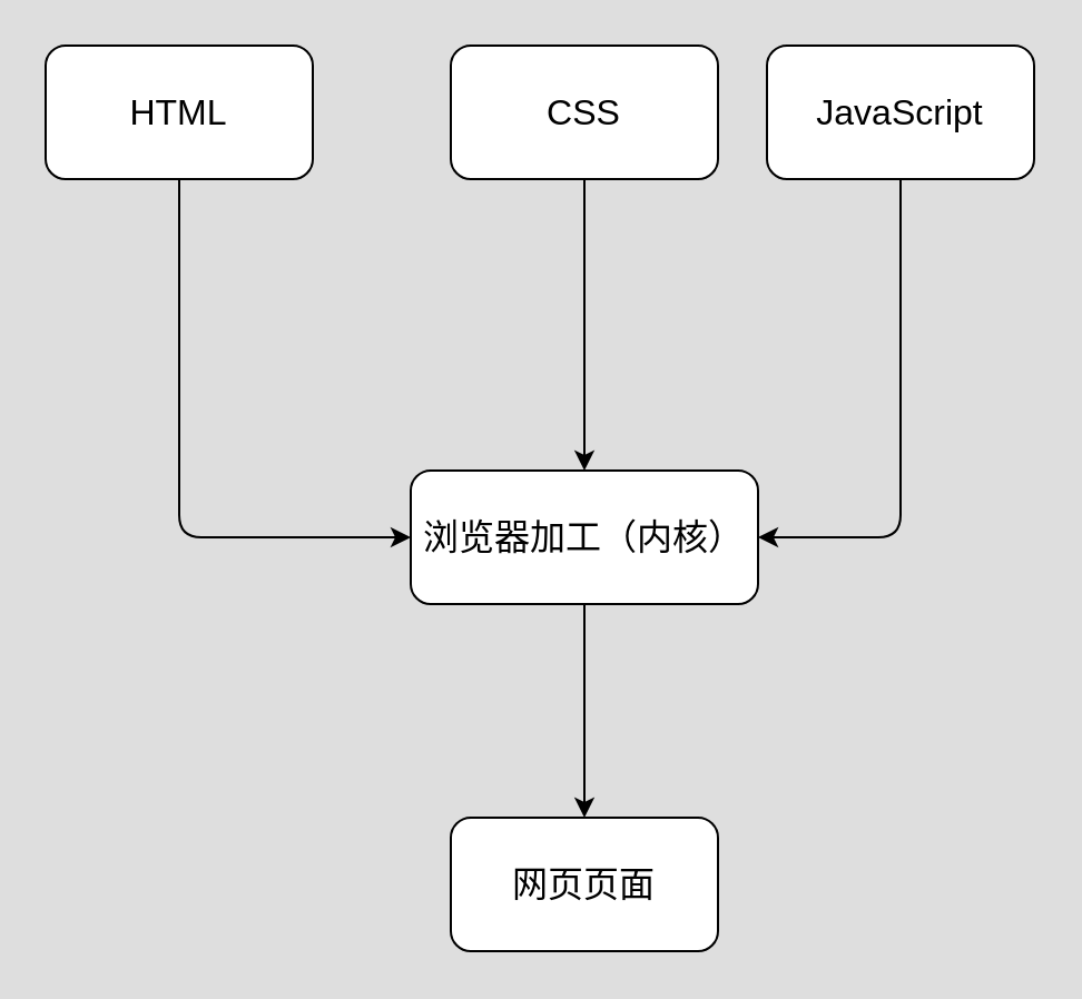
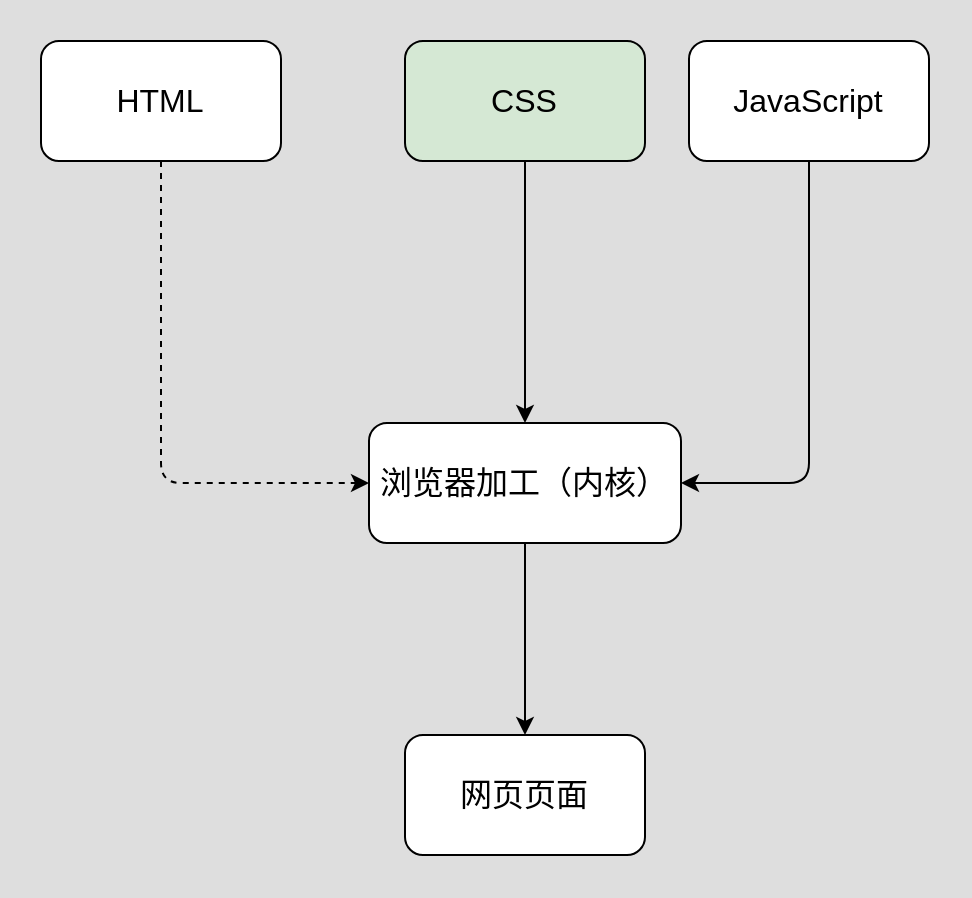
  <mxCell id="0" />
  <mxCell id="1" parent="0" />
- <mxCell id="2" style="edgeStyle=orthogonalEdgeStyle;html=1;exitX=0.5;exitY=1;exitDx=0;exitDy=0;entryX=0;entryY=0.5;entryDx=0;entryDy=0;fontSize=16;strokeColor=#000000;" edge="1" parent="1" source="3" target="9"><mxGeometry relative="1" as="geometry" /></mxCell>
+ <mxCell id="2" style="edgeStyle=orthogonalEdgeStyle;html=1;exitX=0.5;exitY=1;exitDx=0;exitDy=0;entryX=0;entryY=0.5;entryDx=0;entryDy=0;fontSize=16;strokeColor=#000000;dashed=1;" edge="1" parent="1" source="3" target="9"><mxGeometry relative="1" as="geometry" /></mxCell>
  <mxCell id="3" value="HTML" style="rounded=1;whiteSpace=wrap;html=1;fontSize=16;strokeColor=#000000;" vertex="1" parent="1"><mxGeometry x="20" y="20" width="120" height="60" as="geometry" /></mxCell>
  <mxCell id="4" style="edgeStyle=orthogonalEdgeStyle;html=1;exitX=0.5;exitY=1;exitDx=0;exitDy=0;entryX=0.5;entryY=0;entryDx=0;entryDy=0;fontSize=16;strokeColor=#000000;" edge="1" parent="1" source="5" target="9"><mxGeometry relative="1" as="geometry" /></mxCell>
- <mxCell id="5" value="CSS" style="rounded=1;whiteSpace=wrap;html=1;fontSize=16;strokeColor=#000000;" vertex="1" parent="1"><mxGeometry x="202" y="20" width="120" height="60" as="geometry" /></mxCell>
+ <mxCell id="5" value="CSS" style="rounded=1;whiteSpace=wrap;html=1;fontSize=16;strokeColor=#000000;fillColor=#d5e8d4;" vertex="1" parent="1"><mxGeometry x="202" y="20" width="120" height="60" as="geometry" /></mxCell>
  <mxCell id="6" style="edgeStyle=orthogonalEdgeStyle;html=1;exitX=0.5;exitY=1;exitDx=0;exitDy=0;entryX=1;entryY=0.5;entryDx=0;entryDy=0;fontSize=16;strokeColor=#000000;" edge="1" parent="1" source="7" target="9"><mxGeometry relative="1" as="geometry" /></mxCell>
  <mxCell id="7" value="JavaScript" style="rounded=1;whiteSpace=wrap;html=1;fontSize=16;strokeColor=#000000;" vertex="1" parent="1"><mxGeometry x="344" y="20" width="120" height="60" as="geometry" /></mxCell>
  <mxCell id="8" style="edgeStyle=orthogonalEdgeStyle;html=1;exitX=0.5;exitY=1;exitDx=0;exitDy=0;entryX=0.5;entryY=0;entryDx=0;entryDy=0;fontSize=16;strokeColor=#000000;" edge="1" parent="1" source="9" target="10"><mxGeometry relative="1" as="geometry" /></mxCell>
  <mxCell id="9" value="浏览器加工（内核）" style="rounded=1;whiteSpace=wrap;html=1;fontSize=16;strokeColor=#000000;" vertex="1" parent="1"><mxGeometry x="184" y="211" width="156" height="60" as="geometry" /></mxCell>
  <mxCell id="10" value="网页页面" style="rounded=1;whiteSpace=wrap;html=1;fontSize=16;strokeColor=#000000;" vertex="1" parent="1"><mxGeometry x="202" y="367" width="120" height="60" as="geometry" /></mxCell>
